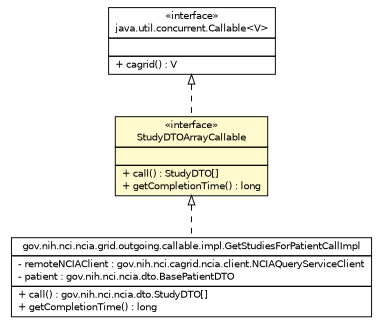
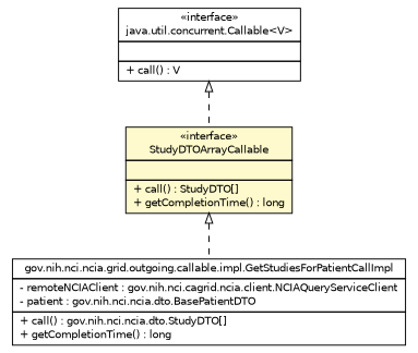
  digraph {
    node [fontcolor=black fontname=Helvetica fontsize=10.0 shape=plaintext]
    edge [arrowtail=empty dir=back fontname=Helvetica fontsize=10 headport=p labelfontname=Helvetica labelfontsize=10 style=dashed tailport=p]
    n1 [label=<<table border="0" cellborder="1" cellspacing="0" cellpadding="2" port="p" bgcolor="lemonChiffon" href="./StudyDTOArrayCallable.html"> 		<tr><td><table border="0" cellspacing="0" cellpadding="1"> 			<tr><td> &laquo;interface&raquo; </td></tr> 			<tr><td> StudyDTOArrayCallable </td></tr> 		</table></td></tr> 		<tr><td><table border="0" cellspacing="0" cellpadding="1"> 			<tr><td align="left">  </td></tr> 		</table></td></tr> 		<tr><td><table border="0" cellspacing="0" cellpadding="1"> 			<tr><td align="left"> + call() : StudyDTO[] </td></tr> 			<tr><td align="left"> + getCompletionTime() : long </td></tr> 		</table></td></tr> 		</table>>]
    n2 [label=<<table border="0" cellborder="1" cellspacing="0" cellpadding="2" port="p" href="./impl/GetStudiesForPatientCallImpl.html"> 		<tr><td><table border="0" cellspacing="0" cellpadding="1"> 			<tr><td> gov.nih.nci.ncia.grid.outgoing.callable.impl.GetStudiesForPatientCallImpl </td></tr> 		</table></td></tr> 		<tr><td><table border="0" cellspacing="0" cellpadding="1"> 			<tr><td align="left"> - remoteNCIAClient : gov.nih.nci.cagrid.ncia.client.NCIAQueryServiceClient </td></tr> 			<tr><td align="left"> - patient : gov.nih.nci.ncia.dto.BasePatientDTO </td></tr> 		</table></td></tr> 		<tr><td><table border="0" cellspacing="0" cellpadding="1"> 			<tr><td align="left"> + call() : gov.nih.nci.ncia.dto.StudyDTO[] </td></tr> 			<tr><td align="left"> + getCompletionTime() : long </td></tr> 		</table></td></tr> 		</table>>]
-   n3 [label=<<table border="0" cellborder="1" cellspacing="0" cellpadding="2" port="p" href="http://java.sun.com/j2se/1.4.2/docs/api/java/util/concurrent/Callable.html"> 		<tr><td><table border="0" cellspacing="0" cellpadding="1"> 			<tr><td> &laquo;interface&raquo; </td></tr> 			<tr><td> java.util.concurrent.Callable&lt;V&gt; </td></tr> 		</table></td></tr> 		<tr><td><table border="0" cellspacing="0" cellpadding="1"> 			<tr><td align="left">  </td></tr> 		</table></td></tr> 		<tr><td><table border="0" cellspacing="0" cellpadding="1"> 			<tr><td align="left"> + cagrid() : V </td></tr> 		</table></td></tr> 		</table>>]
+   n3 [label=<<table border="0" cellborder="1" cellspacing="0" cellpadding="2" port="p" href="http://java.sun.com/j2se/1.4.2/docs/api/java/util/concurrent/Callable.html"> 		<tr><td><table border="0" cellspacing="0" cellpadding="1"> 			<tr><td> &laquo;interface&raquo; </td></tr> 			<tr><td> java.util.concurrent.Callable&lt;V&gt; </td></tr> 		</table></td></tr> 		<tr><td><table border="0" cellspacing="0" cellpadding="1"> 			<tr><td align="left">  </td></tr> 		</table></td></tr> 		<tr><td><table border="0" cellspacing="0" cellpadding="1"> 			<tr><td align="left"> + call() : V </td></tr> 		</table></td></tr> 		</table>>]
    n1 -> n2
    n3 -> n1
  }
